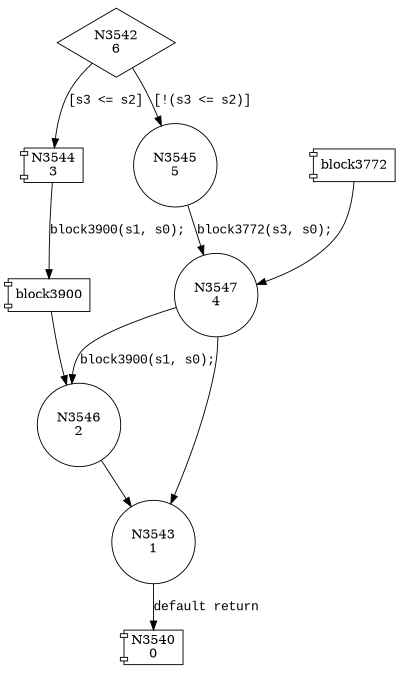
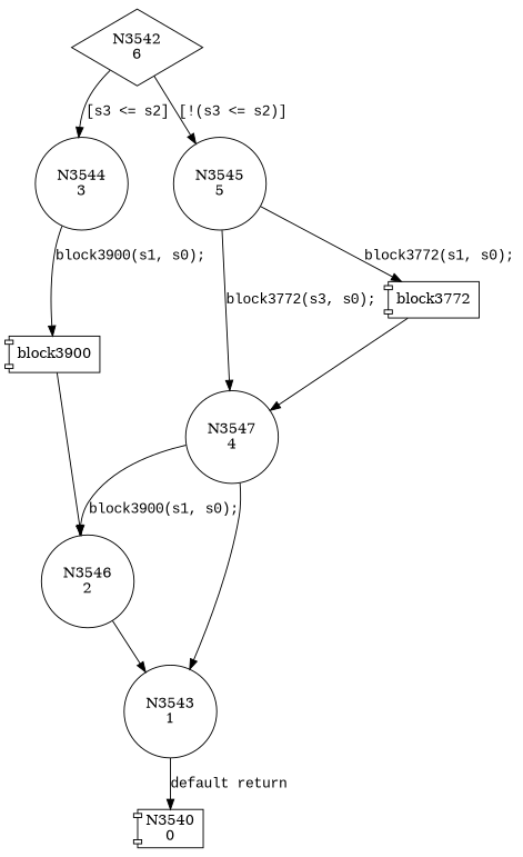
  digraph {
    node [shape=circle]
    edge [fontname="Courier New"]
    n1 [label="N3542\n6" shape=diamond]
-   n2 [label="N3544\n3" shape=component]
+   n2 [label="N3544\n3"]
    n3 [label="N3545\n5"]
    n4 [label=block3900 shape=component]
    n5 [label="N3547\n4"]
    n6 [label=block3772 shape=component]
    n7 [label="N3546\n2"]
    n8 [label="N3543\n1"]
    n9 [label="N3540\n0" shape=component]
    n1 -> n2 [label="[s3 <= s2]"]
    n1 -> n3 [label="[!(s3 <= s2)]"]
    n2 -> n4 [label="block3900(s1, s0);"]
    n3 -> n5 [label="block3772(s3, s0);"]
+   n3 -> n6 [label="block3772(s1, s0);"]
    n4 -> n7
    n5 -> n7 [label="block3900(s1, s0);"]
    n5 -> n8
    n6 -> n5
    n7 -> n8
    n8 -> n9 [label="default return"]
  }
